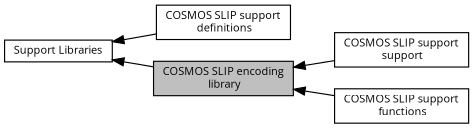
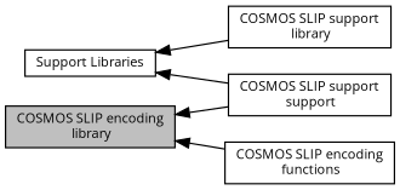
  digraph {
    fontname="Open Sans"
    rankdir=LR
    node [color=black fillcolor=white fontname="Open Sans" fontsize=10 shape=record style=filled]
    edge [dir=back fontname="Open Sans" fontsize=10 labelfontname=Helvetica labelfontsize=10 shape=plaintext style=solid]
-   n1 [height=0.2 label="COSMOS SLIP support\l definitions" width=0.4]
+   n1 [height=0.2 label="COSMOS SLIP support\l library" width=0.4]
    n2 [height=0.2 label="Support Libraries" width=0.4]
    n3 [fillcolor=grey75 fontcolor=black height=0.2 label="COSMOS SLIP encoding\l library" width=0.4]
    n4 [height=0.2 label="COSMOS SLIP support\l support" width=0.4]
-   n5 [height=0.2 label="COSMOS SLIP support\l functions" width=0.4]
+   n5 [height=0.2 label="COSMOS SLIP encoding\l functions" width=0.4]
    n2 -> n1
-   n2 -> n3
+   n2 -> n4
    n3 -> n4
    n3 -> n5
  }
